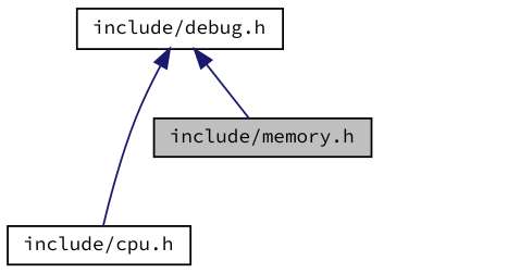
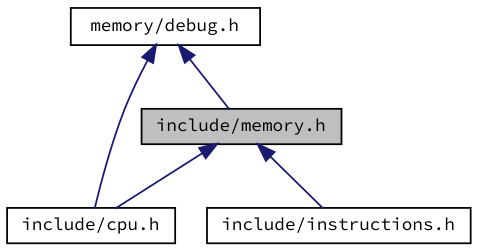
  digraph {
    fontname="Source Code Pro"
    node [color=black fillcolor=white fontname="Source Code Pro" fontsize=10 shape=record style=filled]
    edge [color=midnightblue dir=back fontname="Source Code Pro" fontsize=10 labelfontname=Helvetica labelfontsize=10 style=solid]
    n1 [fillcolor=grey75 fontcolor=black height=0.2 label="include/memory.h" width=0.4]
    n2 [height=0.2 label="include/cpu.h" width=0.4]
-   n4 [height=0.2 label="include/debug.h" width=0.4]
+   n3 [height=0.2 label="include/instructions.h" width=0.4]
+   n4 [height=0.2 label="memory/debug.h" width=0.4]
+   n1 -> n2
+   n1 -> n3
    n4 -> n1
    n4 -> n2
  }
